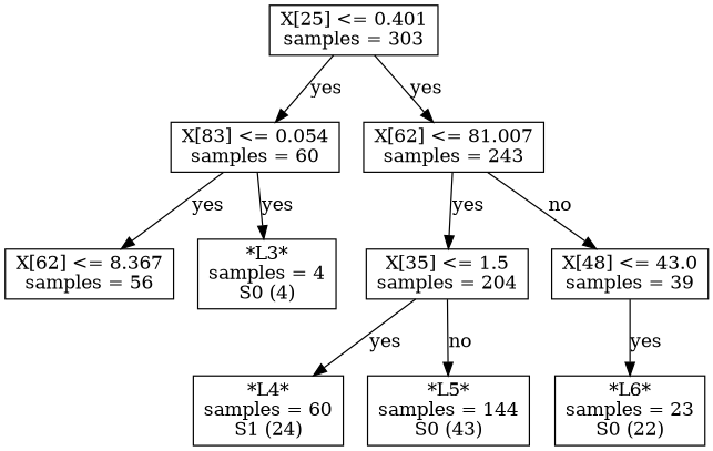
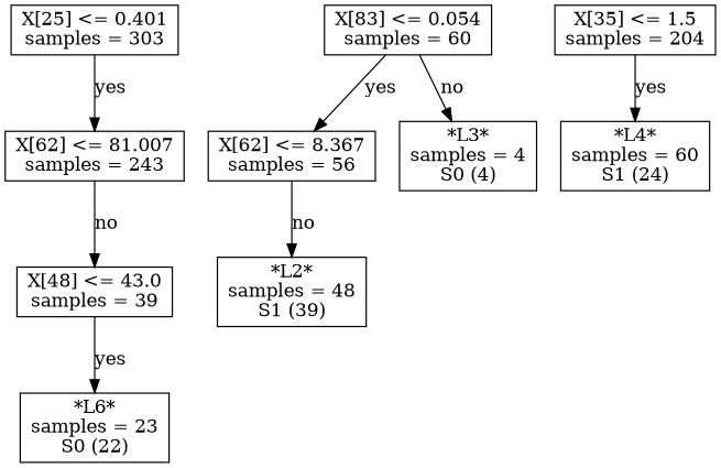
  digraph {
    node [shape=box]
    n1 [label="X[25] <= 0.401\nsamples = 303\n"]
    n2 [label="X[83] <= 0.054\nsamples = 60\n"]
    n3 [label="X[62] <= 81.007\nsamples = 243\n"]
    n4 [label="X[62] <= 8.367\nsamples = 56\n"]
    n5 [label="*L3*\nsamples = 4\nS0 (4)\n"]
    n6 [label="X[35] <= 1.5\nsamples = 204\n"]
    n7 [label="X[48] <= 43.0\nsamples = 39\n"]
+   n8 [label="*L2*\nsamples = 48\nS1 (39)\n"]
    n9 [label="*L4*\nsamples = 60\nS1 (24)\n"]
-   n10 [label="*L5*\nsamples = 144\nS0 (43)\n"]
    n11 [label="*L6*\nsamples = 23\nS0 (22)\n"]
-   n1 -> n2 [label=yes]
    n1 -> n3 [label=yes]
    n2 -> n4 [label=yes]
-   n2 -> n5 [label=yes]
-   n3 -> n6 [label=yes]
+   n2 -> n5 [label=no]
    n3 -> n7 [label=no]
+   n4 -> n8 [label=no]
    n6 -> n9 [label=yes]
-   n6 -> n10 [label=no]
    n7 -> n11 [label=yes]
  }
